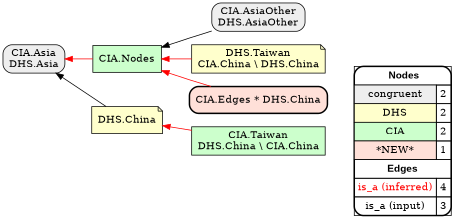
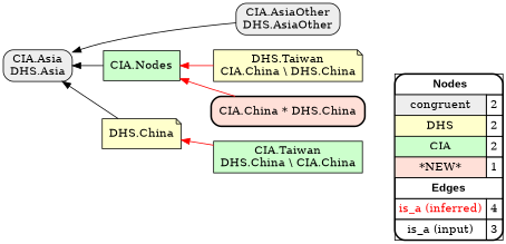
  digraph {
    fontname="DejaVu Serif"
    rankdir=RL
    node [fillcolor="#EEEEEE" fontname="DejaVu Serif" shape=box style=filled]
    edge [arrowhead=normal color="#000000" constraint=true fontname="DejaVu Serif" penwidth=1 style=solid]
    n1 [fillcolor=white label=<   <TABLE BORDER="0" CELLBORDER="1" CELLSPACING="0" CELLPADDING="4">  <TR> <TD COLSPAN="2"><font face="Arial Black"> Nodes</font></TD> </TR>  <TR>   <TD bgcolor="#EEEEEE" fontname="helvetica">congruent</TD>   <TD>2</TD>   </TR>  <TR>   <TD bgcolor="#FFFFCC" fontname="helvetica">DHS</TD>   <TD>2</TD>   </TR>  <TR>   <TD bgcolor="#CCFFCC" fontname="helvetica">CIA</TD>   <TD>2</TD>   </TR>  <TR>   <TD bgcolor="#FFE0D8" fontname="helvetica">*NEW*</TD>   <TD>1</TD>   </TR>  <TR> <TD COLSPAN="2"><font face = "Arial Black"> Edges </font></TD> </TR>  <TR>   <TD><font color ="#FF0000">is_a (inferred)</font></TD><TD>4</TD> </TR> <TR>   <TD><font color ="#000000">is_a (input)</font></TD><TD>3</TD> </TR> </TABLE>   > margin=0 style="filled,rounded,bold"]
    "CIA.AsiaOther\nDHS.AsiaOther" [style="filled,rounded"]
    "CIA.Asia\nDHS.Asia" [style="filled,rounded"]
    "DHS.Taiwan\nCIA.China \\ DHS.China" [fillcolor="#FFFFCC" shape=note]
    n5 [fillcolor="#CCFFCC" label="CIA.Nodes"]
    "DHS.China" [fillcolor="#FFFFCC" shape=note]
    "CIA.Taiwan\nDHS.China \\ CIA.China" [fillcolor="#CCFFCC"]
-   "CIA.China * DHS.China" [fillcolor="#FFE0D8" style="filled,rounded,bold" label="CIA.Edges * DHS.China"]
+   "CIA.China * DHS.China" [fillcolor="#FFE0D8" style="filled,rounded,bold"]
    subgraph sub_1 {
      rank=source
      n1
    }
-   "CIA.AsiaOther\nDHS.AsiaOther" -> n5
+   "CIA.AsiaOther\nDHS.AsiaOther" -> "CIA.Asia\nDHS.Asia"
    "DHS.Taiwan\nCIA.China \\ DHS.China" -> n5 [color="#FF0000"]
-   n5 -> "CIA.Asia\nDHS.Asia" [color="#FF0000"]
+   n5 -> "CIA.Asia\nDHS.Asia"
    "DHS.China" -> "CIA.Asia\nDHS.Asia"
    "CIA.Taiwan\nDHS.China \\ CIA.China" -> "DHS.China" [color="#FF0000"]
    "CIA.China * DHS.China" -> n5 [color="#FF0000"]
  }
